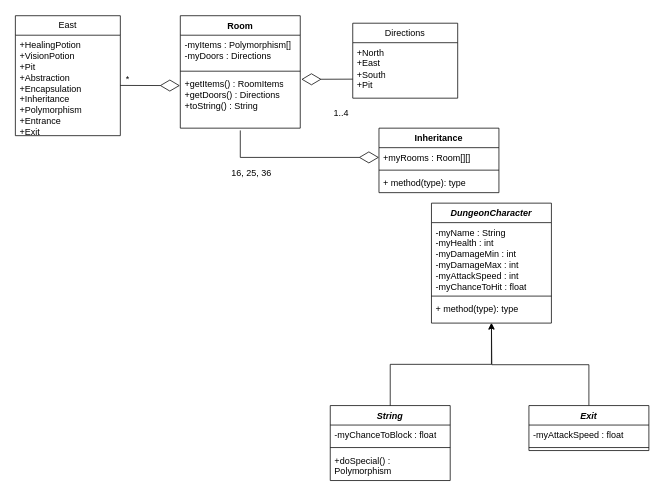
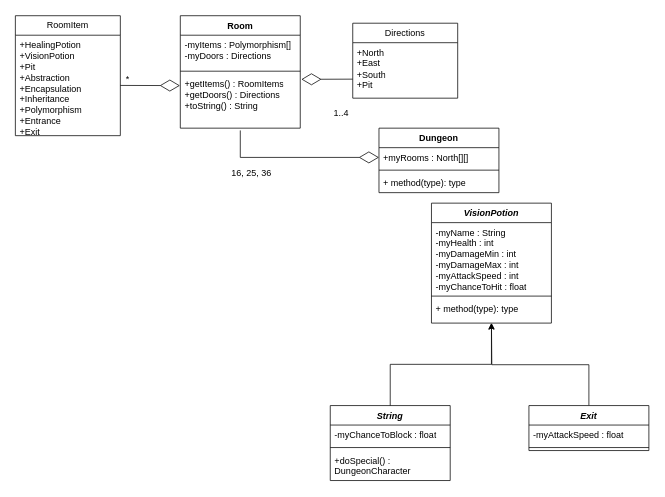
  <mxCell id="0" />
  <mxCell id="1" parent="0" />
  <mxCell id="2" value="Room" style="swimlane;fontStyle=1;align=center;verticalAlign=top;childLayout=stackLayout;horizontal=1;startSize=26;horizontalStack=0;resizeParent=1;resizeParentMax=0;resizeLast=0;collapsible=1;marginBottom=0;whiteSpace=wrap;html=1;" parent="1" vertex="1"><mxGeometry x="240" y="20" width="160" height="150" as="geometry" /></mxCell>
  <mxCell id="3" value="-myItems : Polymorphism[]&lt;div&gt;-myDoors : Directions&lt;/div&gt;" style="text;strokeColor=none;fillColor=none;align=left;verticalAlign=top;spacingLeft=4;spacingRight=4;overflow=hidden;rotatable=0;points=[[0,0.5],[1,0.5]];portConstraint=eastwest;whiteSpace=wrap;html=1;" parent="2" vertex="1"><mxGeometry y="26" width="160" height="44" as="geometry" /></mxCell>
  <mxCell id="4" value="" style="line;strokeWidth=1;fillColor=none;align=left;verticalAlign=middle;spacingTop=-1;spacingLeft=3;spacingRight=3;rotatable=0;labelPosition=right;points=[];portConstraint=eastwest;strokeColor=inherit;" parent="2" vertex="1"><mxGeometry y="70" width="160" height="8" as="geometry" /></mxCell>
  <mxCell id="5" value="+getItems() : RoomItems&lt;div&gt;+getDoors() : Directions&lt;/div&gt;&lt;div&gt;+toString() : String&lt;/div&gt;" style="text;strokeColor=none;fillColor=none;align=left;verticalAlign=top;spacingLeft=4;spacingRight=4;overflow=hidden;rotatable=0;points=[[0,0.5],[1,0.5]];portConstraint=eastwest;whiteSpace=wrap;html=1;" parent="2" vertex="1"><mxGeometry y="78" width="160" height="72" as="geometry" /></mxCell>
- <mxCell id="6" value="East" style="swimlane;fontStyle=0;childLayout=stackLayout;horizontal=1;startSize=26;fillColor=none;horizontalStack=0;resizeParent=1;resizeParentMax=0;resizeLast=0;collapsible=1;marginBottom=0;whiteSpace=wrap;html=1;" parent="1" vertex="1"><mxGeometry x="20" y="20" width="140" height="160" as="geometry" /></mxCell>
+ <mxCell id="6" value="RoomItem" style="swimlane;fontStyle=0;childLayout=stackLayout;horizontal=1;startSize=26;fillColor=none;horizontalStack=0;resizeParent=1;resizeParentMax=0;resizeLast=0;collapsible=1;marginBottom=0;whiteSpace=wrap;html=1;" parent="1" vertex="1"><mxGeometry x="20" y="20" width="140" height="160" as="geometry" /></mxCell>
  <mxCell id="7" value="+HealingPotion&lt;div&gt;+VisionPotion&lt;/div&gt;&lt;div&gt;+Pit&lt;/div&gt;&lt;div&gt;+Abstraction&lt;/div&gt;&lt;div&gt;+Encapsulation&lt;/div&gt;&lt;div&gt;+Inheritance&lt;/div&gt;&lt;div&gt;+Polymorphism&lt;/div&gt;&lt;div&gt;+Entrance&lt;/div&gt;&lt;div&gt;+Exit&lt;/div&gt;" style="text;strokeColor=none;fillColor=none;align=left;verticalAlign=top;spacingLeft=4;spacingRight=4;overflow=hidden;rotatable=0;points=[[0,0.5],[1,0.5]];portConstraint=eastwest;whiteSpace=wrap;html=1;" parent="6" vertex="1"><mxGeometry y="26" width="140" height="134" as="geometry" /></mxCell>
  <mxCell id="8" value="" style="endArrow=diamondThin;endFill=0;endSize=24;html=1;rounded=0;exitX=1;exitY=0.5;exitDx=0;exitDy=0;entryX=-0.003;entryY=0.211;entryDx=0;entryDy=0;entryPerimeter=0;" parent="1" source="7" target="5" edge="1"><mxGeometry width="160" relative="1" as="geometry"><mxPoint x="120" y="110" as="sourcePoint" /><mxPoint x="280" y="110" as="targetPoint" /></mxGeometry></mxCell>
  <mxCell id="9" value="Directions" style="swimlane;fontStyle=0;childLayout=stackLayout;horizontal=1;startSize=26;fillColor=none;horizontalStack=0;resizeParent=1;resizeParentMax=0;resizeLast=0;collapsible=1;marginBottom=0;whiteSpace=wrap;html=1;" parent="1" vertex="1"><mxGeometry x="470" y="30" width="140" height="100" as="geometry" /></mxCell>
  <mxCell id="10" value="+North&lt;div&gt;+East&lt;/div&gt;&lt;div&gt;+South&lt;/div&gt;&lt;div&gt;+Pit&lt;/div&gt;" style="text;strokeColor=none;fillColor=none;align=left;verticalAlign=top;spacingLeft=4;spacingRight=4;overflow=hidden;rotatable=0;points=[[0,0.5],[1,0.5]];portConstraint=eastwest;whiteSpace=wrap;html=1;" parent="9" vertex="1"><mxGeometry y="26" width="140" height="74" as="geometry" /></mxCell>
  <mxCell id="11" value="" style="endArrow=diamondThin;endFill=0;endSize=24;html=1;rounded=0;entryX=1.009;entryY=0.095;entryDx=0;entryDy=0;entryPerimeter=0;exitX=0;exitY=0.657;exitDx=0;exitDy=0;exitPerimeter=0;align=center;" parent="1" source="10" target="5" edge="1"><mxGeometry width="160" relative="1" as="geometry"><mxPoint x="334" y="210" as="sourcePoint" /><mxPoint x="494" y="210" as="targetPoint" /></mxGeometry></mxCell>
- <mxCell id="12" value="Inheritance" style="swimlane;fontStyle=1;align=center;verticalAlign=top;childLayout=stackLayout;horizontal=1;startSize=26;horizontalStack=0;resizeParent=1;resizeParentMax=0;resizeLast=0;collapsible=1;marginBottom=0;whiteSpace=wrap;html=1;" parent="1" vertex="1"><mxGeometry x="505" y="170" width="160" height="86" as="geometry" /></mxCell>
- <mxCell id="13" value="+myRooms : Room[][]" style="text;strokeColor=none;fillColor=none;align=left;verticalAlign=top;spacingLeft=4;spacingRight=4;overflow=hidden;rotatable=0;points=[[0,0.5],[1,0.5]];portConstraint=eastwest;whiteSpace=wrap;html=1;" parent="12" vertex="1"><mxGeometry y="26" width="160" height="26" as="geometry" /></mxCell>
+ <mxCell id="12" value="Dungeon" style="swimlane;fontStyle=1;align=center;verticalAlign=top;childLayout=stackLayout;horizontal=1;startSize=26;horizontalStack=0;resizeParent=1;resizeParentMax=0;resizeLast=0;collapsible=1;marginBottom=0;whiteSpace=wrap;html=1;" parent="1" vertex="1"><mxGeometry x="505" y="170" width="160" height="86" as="geometry" /></mxCell>
+ <mxCell id="13" value="+myRooms : North[][]" style="text;strokeColor=none;fillColor=none;align=left;verticalAlign=top;spacingLeft=4;spacingRight=4;overflow=hidden;rotatable=0;points=[[0,0.5],[1,0.5]];portConstraint=eastwest;whiteSpace=wrap;html=1;" parent="12" vertex="1"><mxGeometry y="26" width="160" height="26" as="geometry" /></mxCell>
  <mxCell id="14" value="" style="line;strokeWidth=1;fillColor=none;align=left;verticalAlign=middle;spacingTop=-1;spacingLeft=3;spacingRight=3;rotatable=0;labelPosition=right;points=[];portConstraint=eastwest;strokeColor=inherit;" parent="12" vertex="1"><mxGeometry y="52" width="160" height="8" as="geometry" /></mxCell>
  <mxCell id="15" value="+ method(type): type" style="text;strokeColor=none;fillColor=none;align=left;verticalAlign=top;spacingLeft=4;spacingRight=4;overflow=hidden;rotatable=0;points=[[0,0.5],[1,0.5]];portConstraint=eastwest;whiteSpace=wrap;html=1;" parent="12" vertex="1"><mxGeometry y="60" width="160" height="26" as="geometry" /></mxCell>
  <mxCell id="16" value="" style="endArrow=diamondThin;endFill=0;endSize=24;html=1;rounded=0;entryX=0;entryY=0.5;entryDx=0;entryDy=0;exitX=0.5;exitY=1.042;exitDx=0;exitDy=0;exitPerimeter=0;" parent="1" source="5" target="13" edge="1"><mxGeometry width="160" relative="1" as="geometry"><mxPoint x="250" y="130" as="sourcePoint" /><mxPoint x="410" y="130" as="targetPoint" /><Array as="points"><mxPoint x="320" y="209" /></Array></mxGeometry></mxCell>
- <mxCell id="17" value="&lt;i&gt;DungeonCharacter&lt;/i&gt;" style="swimlane;fontStyle=1;align=center;verticalAlign=top;childLayout=stackLayout;horizontal=1;startSize=26;horizontalStack=0;resizeParent=1;resizeParentMax=0;resizeLast=0;collapsible=1;marginBottom=0;whiteSpace=wrap;html=1;" parent="1" vertex="1"><mxGeometry x="575" y="270" width="160" height="160" as="geometry" /></mxCell>
+ <mxCell id="17" value="&lt;i&gt;VisionPotion&lt;/i&gt;" style="swimlane;fontStyle=1;align=center;verticalAlign=top;childLayout=stackLayout;horizontal=1;startSize=26;horizontalStack=0;resizeParent=1;resizeParentMax=0;resizeLast=0;collapsible=1;marginBottom=0;whiteSpace=wrap;html=1;" parent="1" vertex="1"><mxGeometry x="575" y="270" width="160" height="160" as="geometry" /></mxCell>
  <mxCell id="18" value="-myName : String&lt;div&gt;-myHealth : int&lt;/div&gt;&lt;div&gt;-myDamageMin : int&lt;/div&gt;&lt;div&gt;-myDamageMax : int&lt;/div&gt;&lt;div&gt;-myAttackSpeed : int&lt;/div&gt;&lt;div&gt;-myChanceToHit : float&lt;/div&gt;" style="text;strokeColor=none;fillColor=none;align=left;verticalAlign=top;spacingLeft=4;spacingRight=4;overflow=hidden;rotatable=0;points=[[0,0.5],[1,0.5]];portConstraint=eastwest;whiteSpace=wrap;html=1;" parent="17" vertex="1"><mxGeometry y="26" width="160" height="94" as="geometry" /></mxCell>
  <mxCell id="19" value="" style="line;strokeWidth=1;fillColor=none;align=left;verticalAlign=middle;spacingTop=-1;spacingLeft=3;spacingRight=3;rotatable=0;labelPosition=right;points=[];portConstraint=eastwest;strokeColor=inherit;" parent="17" vertex="1"><mxGeometry y="120" width="160" height="8" as="geometry" /></mxCell>
  <mxCell id="20" value="+ method(type): type" style="text;strokeColor=none;fillColor=none;align=left;verticalAlign=top;spacingLeft=4;spacingRight=4;overflow=hidden;rotatable=0;points=[[0,0.5],[1,0.5]];portConstraint=eastwest;whiteSpace=wrap;html=1;" parent="17" vertex="1"><mxGeometry y="128" width="160" height="32" as="geometry" /></mxCell>
  <mxCell id="21" value="*" style="text;html=1;align=center;verticalAlign=middle;whiteSpace=wrap;rounded=0;" vertex="1" parent="1"><mxGeometry x="160" y="100" width="20" height="10" as="geometry" /></mxCell>
  <mxCell id="22" value="1..4" style="text;html=1;align=center;verticalAlign=middle;whiteSpace=wrap;rounded=0;" vertex="1" parent="1"><mxGeometry x="440" y="140" width="30" height="20" as="geometry" /></mxCell>
  <mxCell id="23" value="16, 25, 36" style="text;html=1;align=center;verticalAlign=middle;whiteSpace=wrap;rounded=0;" vertex="1" parent="1"><mxGeometry x="305" y="220" width="60" height="20" as="geometry" /></mxCell>
  <mxCell id="24" value="&lt;i&gt;String&lt;/i&gt;" style="swimlane;fontStyle=1;align=center;verticalAlign=top;childLayout=stackLayout;horizontal=1;startSize=26;horizontalStack=0;resizeParent=1;resizeParentMax=0;resizeLast=0;collapsible=1;marginBottom=0;whiteSpace=wrap;html=1;" vertex="1" parent="1"><mxGeometry x="440" y="540" width="160" height="100" as="geometry" /></mxCell>
  <mxCell id="25" value="-myChanceToBlock : float" style="text;strokeColor=none;fillColor=none;align=left;verticalAlign=top;spacingLeft=4;spacingRight=4;overflow=hidden;rotatable=0;points=[[0,0.5],[1,0.5]];portConstraint=eastwest;whiteSpace=wrap;html=1;" vertex="1" parent="24"><mxGeometry y="26" width="160" height="26" as="geometry" /></mxCell>
  <mxCell id="26" value="" style="line;strokeWidth=1;fillColor=none;align=left;verticalAlign=middle;spacingTop=-1;spacingLeft=3;spacingRight=3;rotatable=0;labelPosition=right;points=[];portConstraint=eastwest;strokeColor=inherit;" vertex="1" parent="24"><mxGeometry y="52" width="160" height="8" as="geometry" /></mxCell>
- <mxCell id="27" value="+doSpecial() : Polymorphism" style="text;strokeColor=none;fillColor=none;align=left;verticalAlign=top;spacingLeft=4;spacingRight=4;overflow=hidden;rotatable=0;points=[[0,0.5],[1,0.5]];portConstraint=eastwest;whiteSpace=wrap;html=1;" vertex="1" parent="24"><mxGeometry y="60" width="160" height="40" as="geometry" /></mxCell>
+ <mxCell id="27" value="+doSpecial() : DungeonCharacter" style="text;strokeColor=none;fillColor=none;align=left;verticalAlign=top;spacingLeft=4;spacingRight=4;overflow=hidden;rotatable=0;points=[[0,0.5],[1,0.5]];portConstraint=eastwest;whiteSpace=wrap;html=1;" vertex="1" parent="24"><mxGeometry y="60" width="160" height="40" as="geometry" /></mxCell>
  <mxCell id="28" style="edgeStyle=orthogonalEdgeStyle;rounded=0;orthogonalLoop=1;jettySize=auto;html=1;exitX=0.5;exitY=0;exitDx=0;exitDy=0;" edge="1" parent="1" source="29"><mxGeometry relative="1" as="geometry"><mxPoint x="655" y="430" as="targetPoint" /></mxGeometry></mxCell>
  <mxCell id="29" value="&lt;i&gt;Exit&lt;/i&gt;" style="swimlane;fontStyle=1;align=center;verticalAlign=top;childLayout=stackLayout;horizontal=1;startSize=26;horizontalStack=0;resizeParent=1;resizeParentMax=0;resizeLast=0;collapsible=1;marginBottom=0;whiteSpace=wrap;html=1;" vertex="1" parent="1"><mxGeometry x="705" y="540" width="160" height="60" as="geometry" /></mxCell>
  <mxCell id="30" value="-myAttackSpeed : float" style="text;strokeColor=none;fillColor=none;align=left;verticalAlign=top;spacingLeft=4;spacingRight=4;overflow=hidden;rotatable=0;points=[[0,0.5],[1,0.5]];portConstraint=eastwest;whiteSpace=wrap;html=1;" vertex="1" parent="29"><mxGeometry y="26" width="160" height="26" as="geometry" /></mxCell>
  <mxCell id="31" value="" style="line;strokeWidth=1;fillColor=none;align=left;verticalAlign=middle;spacingTop=-1;spacingLeft=3;spacingRight=3;rotatable=0;labelPosition=right;points=[];portConstraint=eastwest;strokeColor=inherit;" vertex="1" parent="29"><mxGeometry y="52" width="160" height="8" as="geometry" /></mxCell>
  <mxCell id="32" style="edgeStyle=orthogonalEdgeStyle;rounded=0;orthogonalLoop=1;jettySize=auto;html=1;exitX=0.5;exitY=0;exitDx=0;exitDy=0;entryX=0.5;entryY=1;entryDx=0;entryDy=0;entryPerimeter=0;" edge="1" parent="1" source="24" target="20"><mxGeometry relative="1" as="geometry" /></mxCell>
